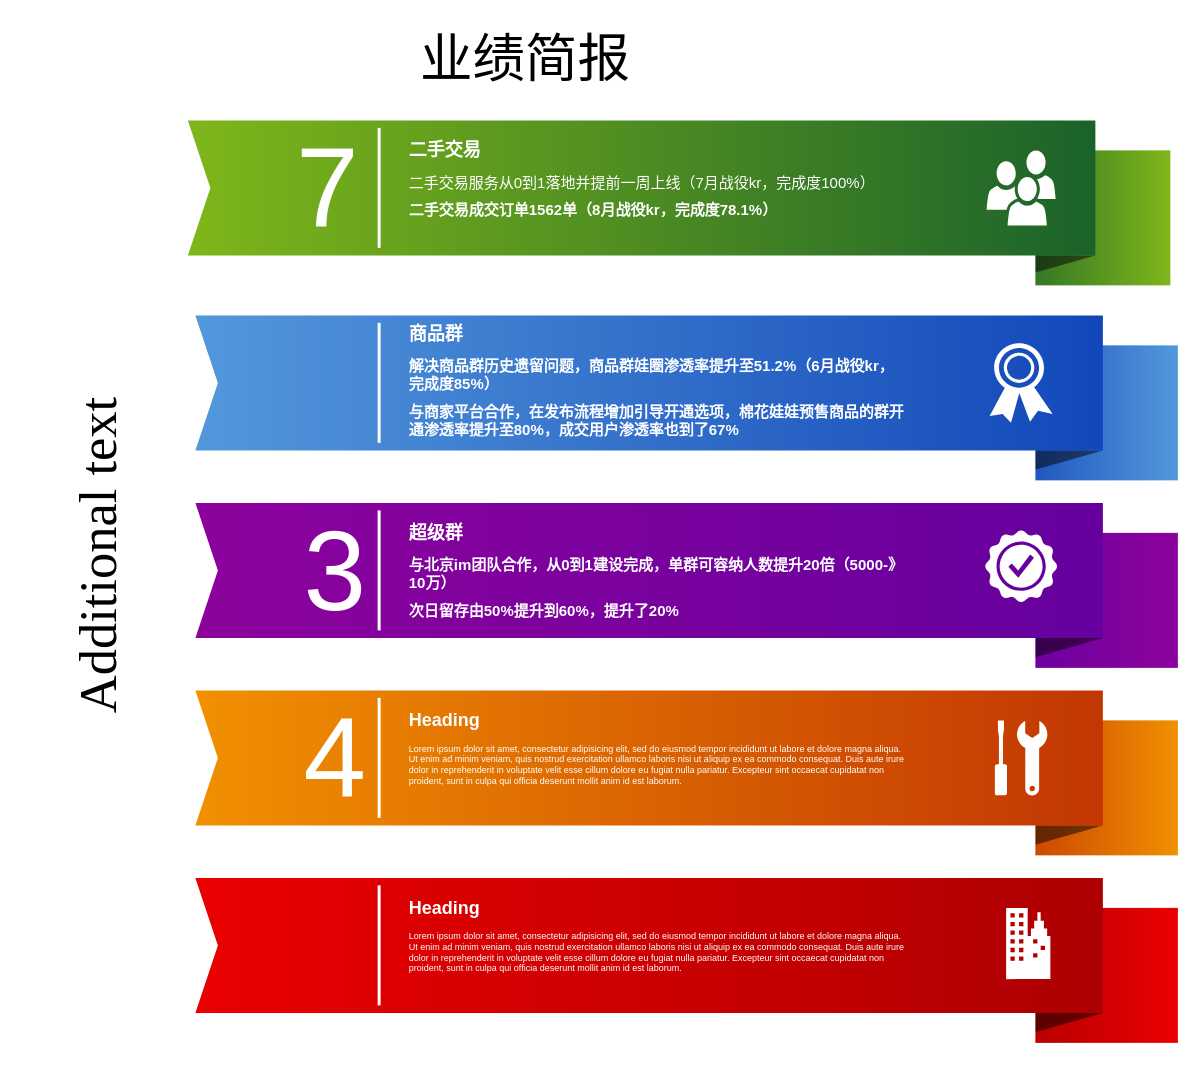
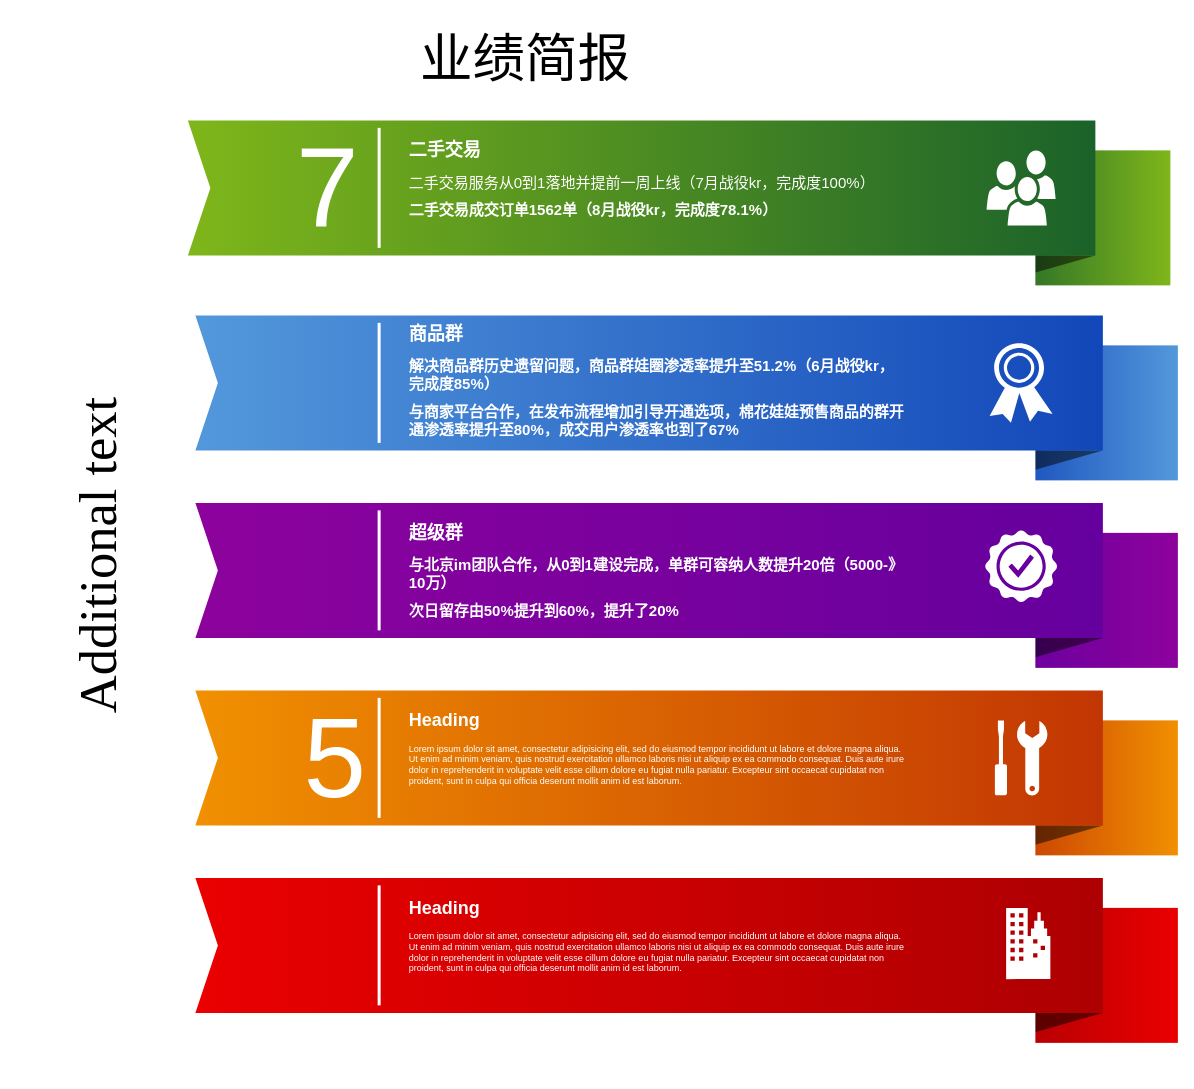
  <mxCell id="0" style=";html=1;" />
  <mxCell id="1" style=";html=1;" parent="0" />
  <mxCell id="2" value="" style="whiteSpace=wrap;html=1;rounded=0;shadow=0;dashed=0;strokeWidth=1;fontFamily=Tahoma;fontSize=10;fontColor=#FFFFFF;strokeColor=none;fillColor=#7FB61A;gradientColor=#1B622A;gradientDirection=west;" parent="1" vertex="1"><mxGeometry x="1320" y="200" width="240" height="180" as="geometry" /></mxCell>
  <mxCell id="3" value="" style="verticalLabelPosition=bottom;verticalAlign=top;html=1;strokeWidth=1;shape=mxgraph.basic.orthogonal_triangle;rounded=0;shadow=0;dashed=0;fontFamily=Tahoma;fontSize=10;fontColor=#FFFFFF;flipV=1;fillColor=#000000;strokeColor=none;opacity=50;" parent="1" vertex="1"><mxGeometry x="1320" y="340" width="140" height="40" as="geometry" /></mxCell>
  <mxCell id="4" value="" style="whiteSpace=wrap;html=1;rounded=0;shadow=0;dashed=0;strokeWidth=1;fontFamily=Tahoma;fontSize=10;fontColor=#FFFFFF;strokeColor=none;fillColor=#5398DB;gradientColor=#1247B9;gradientDirection=west;" parent="1" vertex="1"><mxGeometry x="1330" y="460" width="240" height="180" as="geometry" /></mxCell>
  <mxCell id="5" value="" style="verticalLabelPosition=bottom;verticalAlign=top;html=1;strokeWidth=1;shape=mxgraph.basic.orthogonal_triangle;rounded=0;shadow=0;dashed=0;fontFamily=Tahoma;fontSize=10;fontColor=#FFFFFF;flipV=1;fillColor=#000000;strokeColor=none;opacity=50;" parent="1" vertex="1"><mxGeometry x="1330" y="600" width="140" height="40" as="geometry" /></mxCell>
  <mxCell id="6" value="" style="whiteSpace=wrap;html=1;rounded=0;shadow=0;dashed=0;strokeWidth=1;fontFamily=Tahoma;fontSize=10;fontColor=#FFFFFF;strokeColor=none;fillColor=#8D029D;gradientColor=#65009E;gradientDirection=west;" parent="1" vertex="1"><mxGeometry x="1330" y="710" width="240" height="180" as="geometry" /></mxCell>
  <mxCell id="7" value="" style="verticalLabelPosition=bottom;verticalAlign=top;html=1;strokeWidth=1;shape=mxgraph.basic.orthogonal_triangle;rounded=0;shadow=0;dashed=0;fontFamily=Tahoma;fontSize=10;fontColor=#FFFFFF;flipV=1;fillColor=#000000;strokeColor=none;opacity=50;" parent="1" vertex="1"><mxGeometry x="1330" y="850" width="140" height="40" as="geometry" /></mxCell>
  <mxCell id="8" value="" style="whiteSpace=wrap;html=1;rounded=0;shadow=0;dashed=0;strokeWidth=1;fontFamily=Tahoma;fontSize=10;fontColor=#FFFFFF;strokeColor=none;fillColor=#F19001;gradientColor=#C23603;gradientDirection=west;" parent="1" vertex="1"><mxGeometry x="1330" y="960" width="240" height="180" as="geometry" /></mxCell>
  <mxCell id="9" value="" style="verticalLabelPosition=bottom;verticalAlign=top;html=1;strokeWidth=1;shape=mxgraph.basic.orthogonal_triangle;rounded=0;shadow=0;dashed=0;fontFamily=Tahoma;fontSize=10;fontColor=#FFFFFF;flipV=1;fillColor=#000000;strokeColor=none;opacity=50;" parent="1" vertex="1"><mxGeometry x="1330" y="1100" width="140" height="40" as="geometry" /></mxCell>
  <mxCell id="10" value="" style="whiteSpace=wrap;html=1;rounded=0;shadow=0;dashed=0;strokeWidth=1;fontFamily=Tahoma;fontSize=10;fontColor=#FFFFFF;strokeColor=none;fillColor=#EA0001;gradientColor=#AD0002;gradientDirection=west;" parent="1" vertex="1"><mxGeometry x="1330" y="1210" width="240" height="180" as="geometry" /></mxCell>
  <mxCell id="11" value="" style="verticalLabelPosition=bottom;verticalAlign=top;html=1;strokeWidth=1;shape=mxgraph.basic.orthogonal_triangle;rounded=0;shadow=0;dashed=0;fontFamily=Tahoma;fontSize=10;fontColor=#FFFFFF;flipV=1;fillColor=#000000;strokeColor=none;opacity=50;" parent="1" vertex="1"><mxGeometry x="1330" y="1350" width="140" height="40" as="geometry" /></mxCell>
  <mxCell id="12" value="业绩简报" style="whiteSpace=wrap;html=1;rounded=0;shadow=0;dashed=0;strokeWidth=1;fillColor=#ffffff;fontFamily=Verdana;fontSize=70;strokeColor=none;verticalAlign=top;spacingTop=10;" parent="1" vertex="1"><mxGeometry x="20" y="20" width="1360" height="1410" as="geometry" /></mxCell>
  <mxCell id="13" value="" style="html=1;shadow=0;dashed=0;align=center;verticalAlign=middle;shape=mxgraph.arrows2.arrow;dy=0;dx=0;notch=30;rounded=0;strokeColor=none;strokeWidth=1;fillColor=#7FB61A;fontFamily=Tahoma;fontSize=10;fontColor=#FFFFFF;gradientColor=#1B622A;gradientDirection=east;" parent="1" vertex="1"><mxGeometry x="250" y="160" width="1210" height="180" as="geometry" /></mxCell>
  <mxCell id="14" value="" style="html=1;shadow=0;dashed=0;align=center;verticalAlign=middle;shape=mxgraph.arrows2.arrow;dy=0;dx=0;notch=30;rounded=0;strokeColor=none;strokeWidth=1;fillColor=#5398DB;fontFamily=Tahoma;fontSize=10;fontColor=#FFFFFF;gradientColor=#1247B9;gradientDirection=east;" parent="1" vertex="1"><mxGeometry x="260" y="420" width="1210" height="180" as="geometry" /></mxCell>
  <mxCell id="15" value="" style="html=1;shadow=0;dashed=0;align=center;verticalAlign=middle;shape=mxgraph.arrows2.arrow;dy=0;dx=0;notch=30;rounded=0;strokeColor=none;strokeWidth=1;fillColor=#8D029D;fontFamily=Tahoma;fontSize=10;fontColor=#FFFFFF;gradientColor=#65009E;gradientDirection=east;" parent="1" vertex="1"><mxGeometry x="260" y="670" width="1210" height="180" as="geometry" /></mxCell>
  <mxCell id="16" value="" style="html=1;shadow=0;dashed=0;align=center;verticalAlign=middle;shape=mxgraph.arrows2.arrow;dy=0;dx=0;notch=30;rounded=0;strokeColor=none;strokeWidth=1;fillColor=#F19001;fontFamily=Tahoma;fontSize=10;fontColor=#FFFFFF;gradientColor=#C23603;gradientDirection=east;" parent="1" vertex="1"><mxGeometry x="260" y="920" width="1210" height="180" as="geometry" /></mxCell>
  <mxCell id="17" value="" style="html=1;shadow=0;dashed=0;align=center;verticalAlign=middle;shape=mxgraph.arrows2.arrow;dy=0;dx=0;notch=30;rounded=0;strokeColor=none;strokeWidth=1;fillColor=#EA0001;fontFamily=Tahoma;fontSize=10;fontColor=#FFFFFF;gradientColor=#AD0002;gradientDirection=east;" parent="1" vertex="1"><mxGeometry x="260" y="1170" width="1210" height="180" as="geometry" /></mxCell>
  <mxCell id="18" value="Additional text" style="text;html=1;strokeColor=none;fillColor=none;align=center;verticalAlign=middle;whiteSpace=wrap;rounded=0;shadow=0;dashed=0;fontFamily=Verdana;fontSize=70;horizontal=0;" parent="1" vertex="1"><mxGeometry x="65" y="145" width="130" height="1190" as="geometry" /></mxCell>
  <mxCell id="19" value="7" style="text;html=1;strokeColor=none;fillColor=none;align=right;verticalAlign=middle;whiteSpace=wrap;rounded=0;shadow=0;dashed=0;fontFamily=Helvetica;fontSize=150;fontColor=#FFFFFF;" parent="1" vertex="1"><mxGeometry x="280" y="160" width="200" height="180" as="geometry" /></mxCell>
- <mxCell id="20" value="3" style="text;html=1;strokeColor=none;fillColor=none;align=right;verticalAlign=middle;whiteSpace=wrap;rounded=0;shadow=0;dashed=0;fontFamily=Helvetica;fontSize=150;fontColor=#FFFFFF;" parent="1" vertex="1"><mxGeometry x="290" y="670" width="200" height="180" as="geometry" /></mxCell>
- <mxCell id="21" value="4" style="text;html=1;strokeColor=none;fillColor=none;align=right;verticalAlign=middle;whiteSpace=wrap;rounded=0;shadow=0;dashed=0;fontFamily=Helvetica;fontSize=150;fontColor=#FFFFFF;" parent="1" vertex="1"><mxGeometry x="290" y="920" width="200" height="180" as="geometry" /></mxCell>
+ <mxCell id="21" value="5" style="text;html=1;strokeColor=none;fillColor=none;align=right;verticalAlign=middle;whiteSpace=wrap;rounded=0;shadow=0;dashed=0;fontFamily=Helvetica;fontSize=150;fontColor=#FFFFFF;" parent="1" vertex="1"><mxGeometry x="290" y="920" width="200" height="180" as="geometry" /></mxCell>
  <mxCell id="22" value="" style="line;strokeWidth=4;direction=south;html=1;rounded=0;shadow=0;dashed=0;fillColor=none;gradientColor=#AD0002;fontFamily=Helvetica;fontSize=150;fontColor=#FFFFFF;align=right;strokeColor=#FFFFFF;" parent="1" vertex="1"><mxGeometry x="500" y="170" width="10" height="160" as="geometry" /></mxCell>
  <mxCell id="23" value="" style="line;strokeWidth=4;direction=south;html=1;rounded=0;shadow=0;dashed=0;fillColor=none;gradientColor=#AD0002;fontFamily=Helvetica;fontSize=150;fontColor=#FFFFFF;align=right;strokeColor=#FFFFFF;" parent="1" vertex="1"><mxGeometry x="500" y="430" width="10" height="160" as="geometry" /></mxCell>
  <mxCell id="24" value="" style="line;strokeWidth=4;direction=south;html=1;rounded=0;shadow=0;dashed=0;fillColor=none;gradientColor=#AD0002;fontFamily=Helvetica;fontSize=150;fontColor=#FFFFFF;align=right;strokeColor=#FFFFFF;" parent="1" vertex="1"><mxGeometry x="500" y="680" width="10" height="160" as="geometry" /></mxCell>
  <mxCell id="25" value="" style="line;strokeWidth=4;direction=south;html=1;rounded=0;shadow=0;dashed=0;fillColor=none;gradientColor=#AD0002;fontFamily=Helvetica;fontSize=150;fontColor=#FFFFFF;align=right;strokeColor=#FFFFFF;" parent="1" vertex="1"><mxGeometry x="500" y="930" width="10" height="160" as="geometry" /></mxCell>
  <mxCell id="26" value="" style="line;strokeWidth=4;direction=south;html=1;rounded=0;shadow=0;dashed=0;fillColor=none;gradientColor=#AD0002;fontFamily=Helvetica;fontSize=150;fontColor=#FFFFFF;align=right;strokeColor=#FFFFFF;" parent="1" vertex="1"><mxGeometry x="500" y="1180" width="10" height="160" as="geometry" /></mxCell>
  <mxCell id="27" value="&lt;h1&gt;&lt;font size=&quot;1&quot;&gt;&lt;span style=&quot;font-size: 24px&quot;&gt;二手交易&lt;/span&gt;&lt;/font&gt;&lt;/h1&gt;&lt;h1 style=&quot;font-size: 20px&quot;&gt;&lt;font style=&quot;font-size: 20px&quot;&gt;&lt;span style=&quot;font-weight: normal&quot;&gt;二手交易服务从0到1落地并提前一周上线（7月战役kr，完成度100%）&lt;/span&gt;&lt;br&gt;&lt;/font&gt;&lt;/h1&gt;&lt;h1 style=&quot;font-size: 20px&quot;&gt;&lt;font style=&quot;font-size: 20px&quot;&gt;二手交易成交订单1562单（8月战役kr，完成度78.1%）&lt;/font&gt;&lt;/h1&gt;" style="text;html=1;strokeColor=none;fillColor=none;spacing=5;spacingTop=-20;whiteSpace=wrap;overflow=hidden;rounded=0;shadow=0;dashed=0;fontFamily=Helvetica;fontSize=12;fontColor=#FFFFFF;align=left;" parent="1" vertex="1"><mxGeometry x="540" y="180" width="670" height="140" as="geometry" /></mxCell>
  <mxCell id="28" value="&lt;h1&gt;&lt;font style=&quot;font-size: 24px&quot;&gt;商品群&lt;/font&gt;&lt;/h1&gt;&lt;h1 style=&quot;font-size: 20px&quot;&gt;&lt;font style=&quot;font-size: 20px&quot;&gt;解决商品群历史遗留问题，商品群娃圈渗透率提升至51.2%（6月战役kr，完成度85%）&lt;/font&gt;&lt;/h1&gt;&lt;h1 style=&quot;font-size: 20px&quot;&gt;&lt;font style=&quot;font-size: 20px&quot;&gt;与商家平台合作，在发布流程增加引导开通选项，棉花娃娃预售商品的群开通渗透率提升至80%，成交用户渗透率也到了67%&lt;/font&gt;&lt;/h1&gt;" style="text;html=1;strokeColor=none;fillColor=none;spacing=5;spacingTop=-20;whiteSpace=wrap;overflow=hidden;rounded=0;shadow=0;dashed=0;fontFamily=Helvetica;fontSize=12;fontColor=#FFFFFF;align=left;" parent="1" vertex="1"><mxGeometry x="540" y="425" width="670" height="157" as="geometry" /></mxCell>
  <mxCell id="29" value="&lt;h1&gt;&lt;font style=&quot;font-size: 24px&quot;&gt;超级群&lt;/font&gt;&lt;/h1&gt;&lt;h1 style=&quot;font-size: 20px&quot;&gt;&lt;font style=&quot;font-size: 20px&quot;&gt;与北京im团队合作，从0到1建设完成，单群可容纳人数提升20倍（5000-》10万）&lt;/font&gt;&lt;/h1&gt;&lt;h1 style=&quot;font-size: 20px&quot;&gt;&lt;font style=&quot;font-size: 20px&quot;&gt;次日留存由50%提升到60%，提升了20%&lt;/font&gt;&lt;/h1&gt;" style="text;html=1;strokeColor=none;fillColor=none;spacing=5;spacingTop=-20;whiteSpace=wrap;overflow=hidden;rounded=0;shadow=0;dashed=0;fontFamily=Helvetica;fontSize=12;fontColor=#FFFFFF;align=left;" parent="1" vertex="1"><mxGeometry x="540" y="690" width="670" height="140" as="geometry" /></mxCell>
  <mxCell id="30" value="&lt;h1&gt;Heading&lt;/h1&gt;&lt;p&gt;L&lt;span&gt;orem ipsum dolor sit amet, consectetur adipisicing elit, sed do eiusmod tempor incididunt ut labore et dolore magna aliqua. Ut enim ad minim veniam, quis nostrud exercitation ullamco laboris nisi ut aliquip ex ea commodo consequat. Duis aute irure dolor in reprehenderit in voluptate velit esse cillum dolore eu fugiat nulla pariatur. Excepteur sint occaecat cupidatat non proident, sunt in culpa qui officia deserunt mollit anim id est laborum.&lt;/span&gt;&lt;/p&gt;" style="text;html=1;strokeColor=none;fillColor=none;spacing=5;spacingTop=-20;whiteSpace=wrap;overflow=hidden;rounded=0;shadow=0;dashed=0;fontFamily=Helvetica;fontSize=12;fontColor=#FFFFFF;align=left;" parent="1" vertex="1"><mxGeometry x="540" y="940" width="670" height="140" as="geometry" /></mxCell>
  <mxCell id="31" value="&lt;h1&gt;Heading&lt;/h1&gt;&lt;p&gt;L&lt;span&gt;orem ipsum dolor sit amet, consectetur adipisicing elit, sed do eiusmod tempor incididunt ut labore et dolore magna aliqua. Ut enim ad minim veniam, quis nostrud exercitation ullamco laboris nisi ut aliquip ex ea commodo consequat. Duis aute irure dolor in reprehenderit in voluptate velit esse cillum dolore eu fugiat nulla pariatur. Excepteur sint occaecat cupidatat non proident, sunt in culpa qui officia deserunt mollit anim id est laborum.&lt;/span&gt;&lt;/p&gt;" style="text;html=1;strokeColor=none;fillColor=none;spacing=5;spacingTop=-20;whiteSpace=wrap;overflow=hidden;rounded=0;shadow=0;dashed=0;fontFamily=Helvetica;fontSize=12;fontColor=#FFFFFF;align=left;" parent="1" vertex="1"><mxGeometry x="540" y="1190" width="670" height="140" as="geometry" /></mxCell>
  <mxCell id="32" value="" style="shadow=0;dashed=0;html=1;strokeColor=none;fillColor=#FFFFFF;labelPosition=center;verticalLabelPosition=bottom;verticalAlign=top;shape=mxgraph.office.users.users;rounded=0;fontFamily=Helvetica;fontSize=12;fontColor=#FFFFFF;align=left;" parent="1" vertex="1"><mxGeometry x="1315" y="200" width="92" height="100" as="geometry" /></mxCell>
  <mxCell id="33" value="" style="shadow=0;dashed=0;html=1;strokeColor=none;fillColor=#FFFFFF;labelPosition=center;verticalLabelPosition=bottom;verticalAlign=top;shape=mxgraph.office.security.token;rounded=0;fontFamily=Helvetica;fontSize=12;fontColor=#FFFFFF;align=left;" parent="1" vertex="1"><mxGeometry x="1319" y="457" width="84" height="106" as="geometry" /></mxCell>
  <mxCell id="34" value="" style="shadow=0;dashed=0;html=1;strokeColor=none;fillColor=#FFFFFF;labelPosition=center;verticalLabelPosition=bottom;verticalAlign=top;shape=mxgraph.office.concepts.best_practices;rounded=0;fontFamily=Helvetica;fontSize=12;fontColor=#FFFFFF;align=left;" parent="1" vertex="1"><mxGeometry x="1312.5" y="706" width="97" height="97" as="geometry" /></mxCell>
  <mxCell id="35" value="" style="shadow=0;dashed=0;html=1;strokeColor=none;fillColor=#FFFFFF;labelPosition=center;verticalLabelPosition=bottom;verticalAlign=top;shape=mxgraph.office.concepts.maintenance;rounded=0;fontFamily=Helvetica;fontSize=12;fontColor=#FFFFFF;align=left;" parent="1" vertex="1"><mxGeometry x="1326" y="960" width="70" height="100" as="geometry" /></mxCell>
  <mxCell id="36" value="" style="shadow=0;dashed=0;html=1;strokeColor=none;fillColor=#FFFFFF;labelPosition=center;verticalLabelPosition=bottom;verticalAlign=top;shape=mxgraph.office.concepts.on_premises;rounded=0;fontFamily=Helvetica;fontSize=12;fontColor=#FFFFFF;align=left;" parent="1" vertex="1"><mxGeometry x="1341" y="1210" width="59" height="95" as="geometry" /></mxCell>
